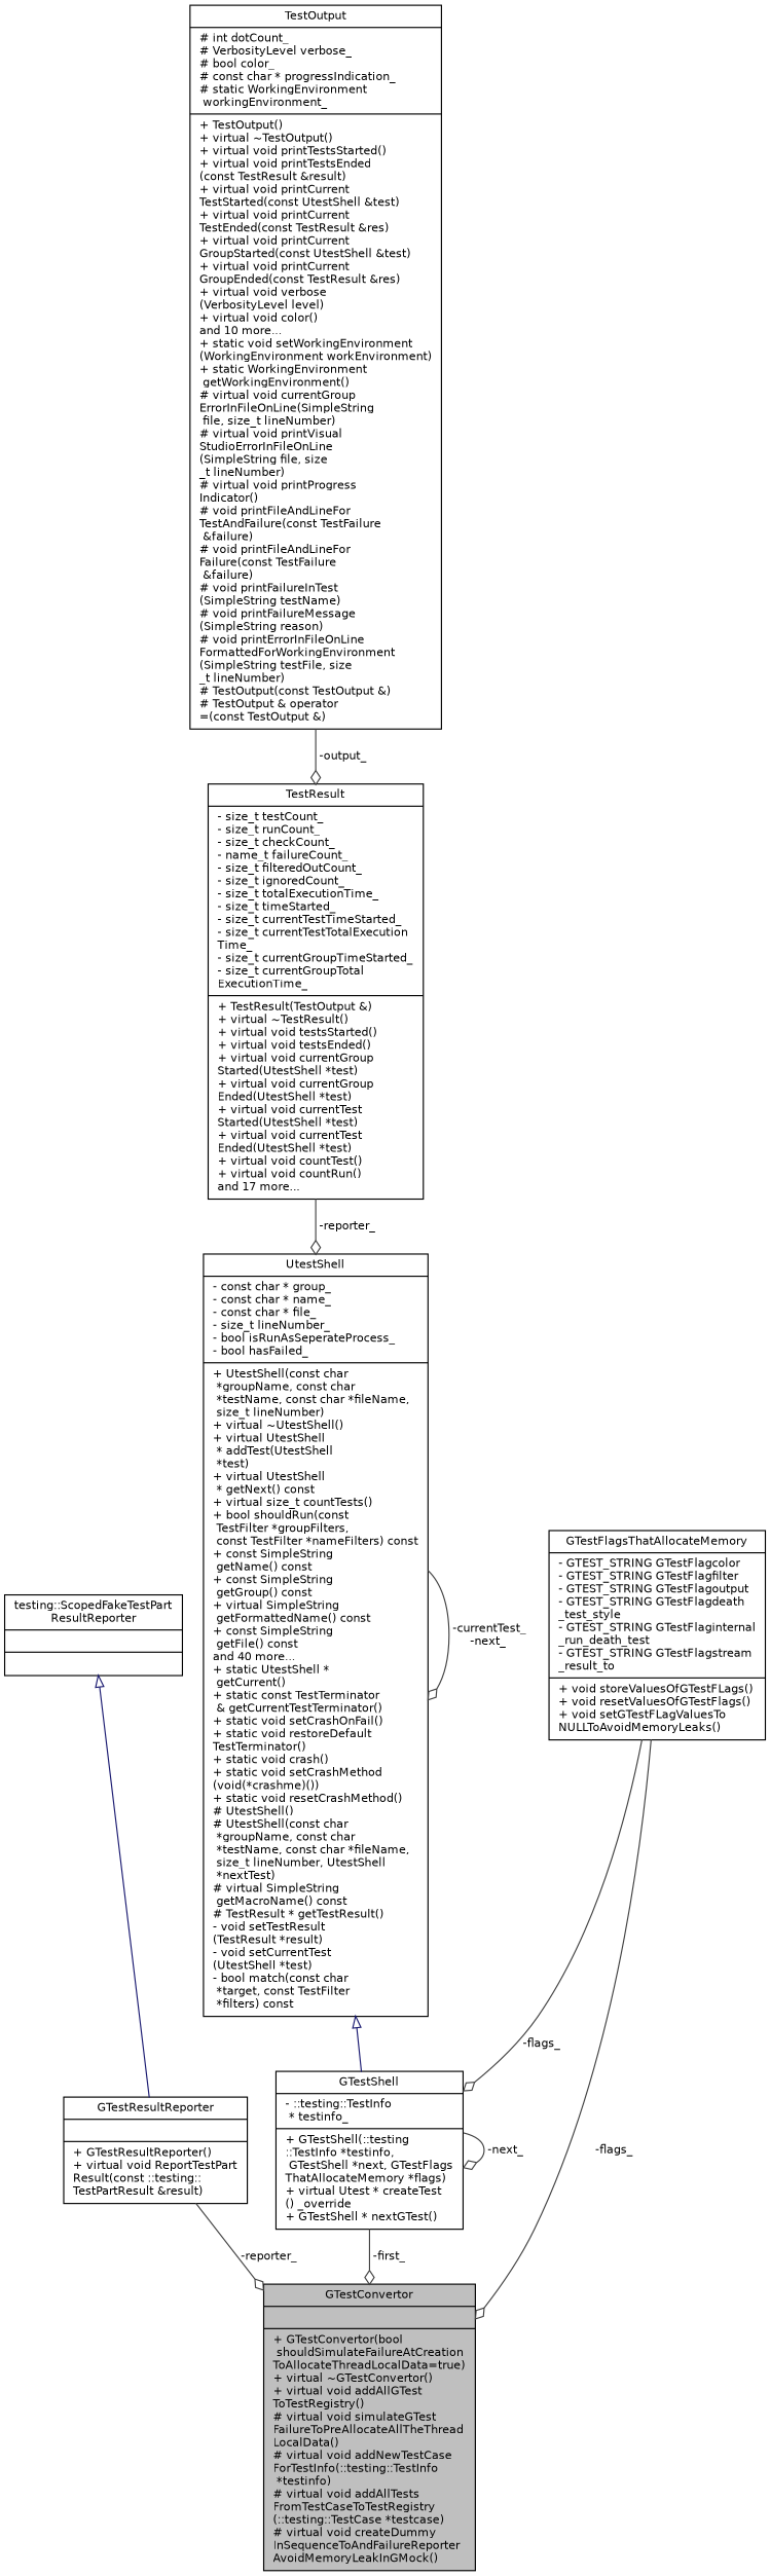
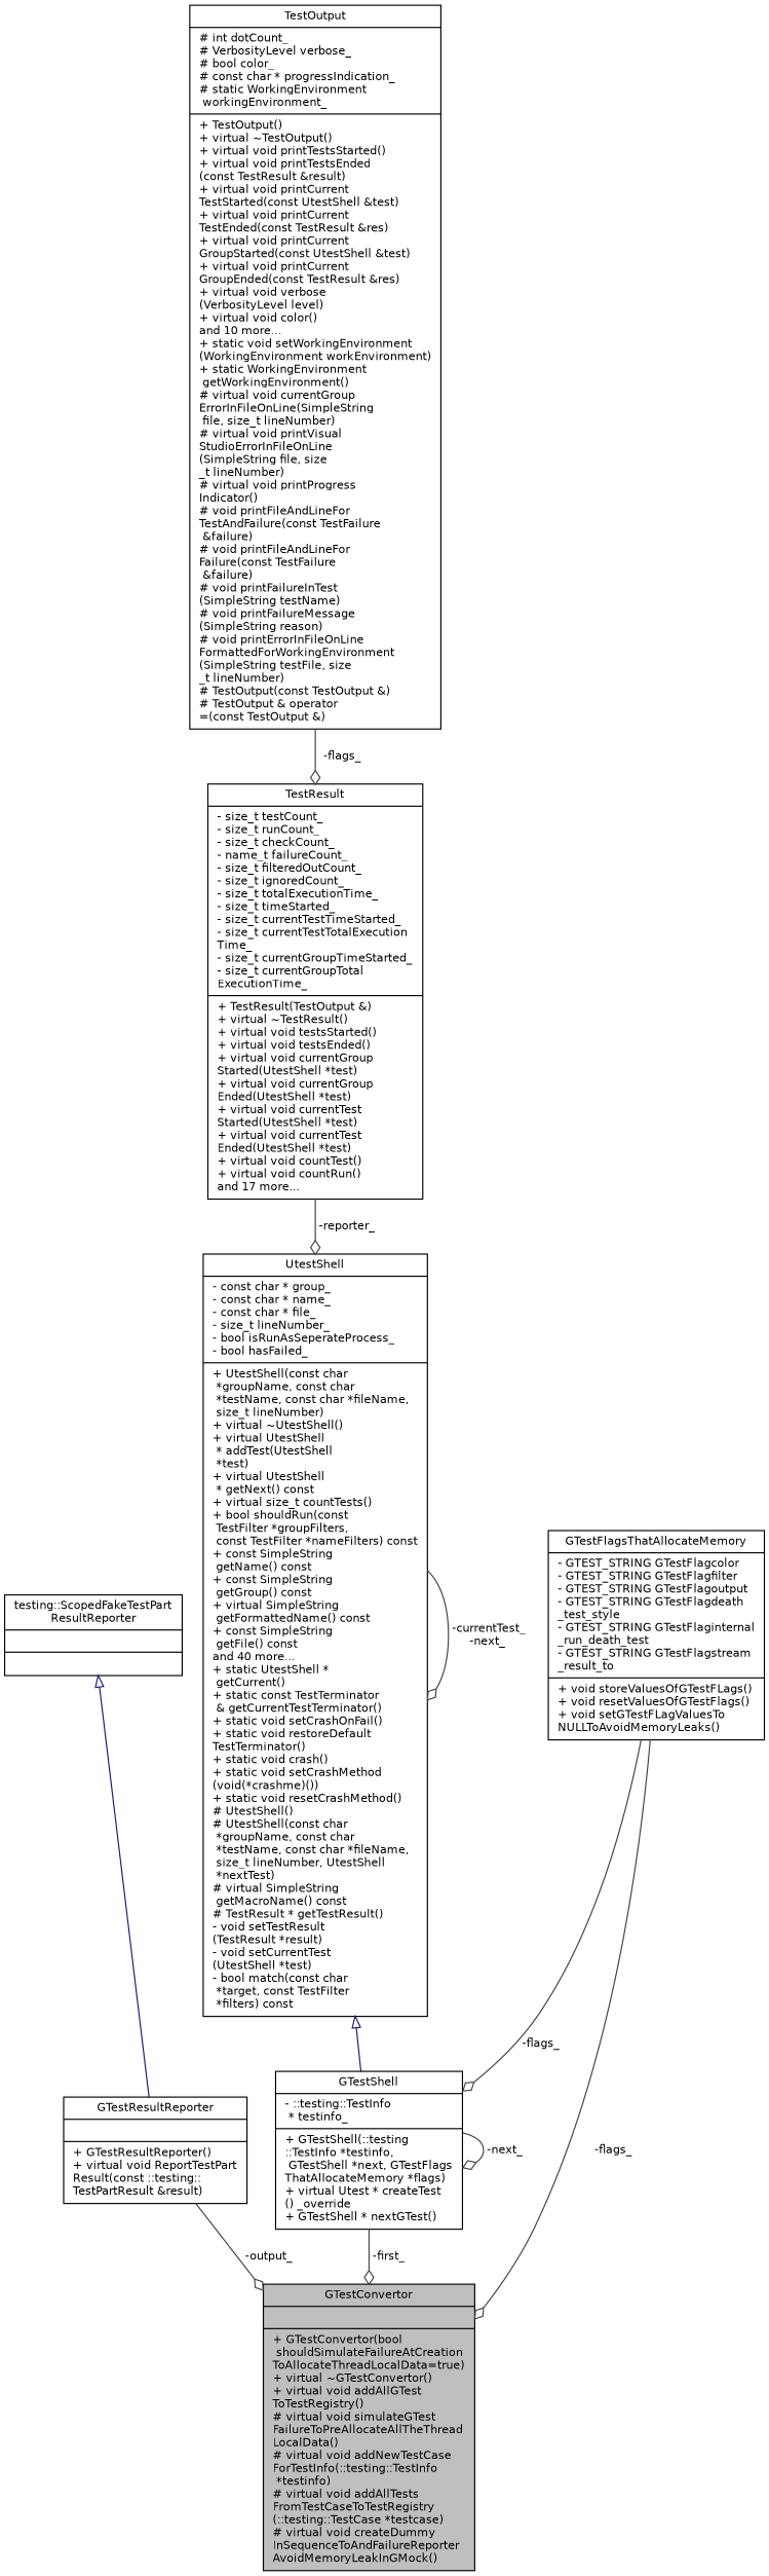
  digraph {
    node [color=black fillcolor=white fontname=Helvetica fontsize=10 shape=record style=filled]
    edge [arrowhead=odiamond color=grey25 fontname=Helvetica fontsize=10 labelfontname=Helvetica labelfontsize=10 style=solid]
    n1 [fillcolor=grey75 fontcolor=black height=0.2 label="{GTestConvertor\n||+  GTestConvertor(bool\l shouldSimulateFailureAtCreation\lToAllocateThreadLocalData=true)\l+ virtual ~GTestConvertor()\l+ virtual void addAllGTest\lToTestRegistry()\l# virtual void simulateGTest\lFailureToPreAllocateAllTheThread\lLocalData()\l# virtual void addNewTestCase\lForTestInfo(::testing::TestInfo\l *testinfo)\l# virtual void addAllTests\lFromTestCaseToTestRegistry\l(::testing::TestCase *testcase)\l# virtual void createDummy\lInSequenceToAndFailureReporter\lAvoidMemoryLeakInGMock()\l}" width=0.4]
    n2 [height=0.2 label="{GTestResultReporter\n||+  GTestResultReporter()\l+ virtual void ReportTestPart\lResult(const ::testing::\lTestPartResult &result)\l}" width=0.4]
    n3 [height=0.2 label="{testing::ScopedFakeTestPart\lResultReporter\n||}" width=0.4]
    n4 [height=0.2 label="{GTestShell\n|- ::testing::TestInfo\l * testinfo_\l|+  GTestShell(::testing\l::TestInfo *testinfo,\l GTestShell *next, GTestFlags\lThatAllocateMemory *flags)\l+ virtual Utest * createTest\l() _override\l+ GTestShell * nextGTest()\l}" width=0.4]
    n5 [height=0.2 label="{UtestShell\n|- const char * group_\l- const char * name_\l- const char * file_\l- size_t lineNumber_\l- bool isRunAsSeperateProcess_\l- bool hasFailed_\l|+  UtestShell(const char\l *groupName, const char\l *testName, const char *fileName,\l size_t lineNumber)\l+ virtual ~UtestShell()\l+ virtual UtestShell\l * addTest(UtestShell\l *test)\l+ virtual UtestShell\l * getNext() const\l+ virtual size_t countTests()\l+ bool shouldRun(const\l TestFilter *groupFilters,\l const TestFilter *nameFilters) const\l+ const SimpleString\l getName() const\l+ const SimpleString\l getGroup() const\l+ virtual SimpleString\l getFormattedName() const\l+ const SimpleString\l getFile() const\land 40 more...\l+ static UtestShell *\l getCurrent()\l+ static const TestTerminator\l & getCurrentTestTerminator()\l+ static void setCrashOnFail()\l+ static void restoreDefault\lTestTerminator()\l+ static void crash()\l+ static void setCrashMethod\l(void(*crashme)())\l+ static void resetCrashMethod()\l#  UtestShell()\l#  UtestShell(const char\l *groupName, const char\l *testName, const char *fileName,\l size_t lineNumber, UtestShell\l *nextTest)\l# virtual SimpleString\l getMacroName() const\l# TestResult * getTestResult()\l- void setTestResult\l(TestResult *result)\l- void setCurrentTest\l(UtestShell *test)\l- bool match(const char\l *target, const TestFilter\l *filters) const\l}" width=0.4]
    n6 [height=0.2 label="{TestResult\n|- size_t testCount_\l- size_t runCount_\l- size_t checkCount_\l- name_t failureCount_\l- size_t filteredOutCount_\l- size_t ignoredCount_\l- size_t totalExecutionTime_\l- size_t timeStarted_\l- size_t currentTestTimeStarted_\l- size_t currentTestTotalExecution\lTime_\l- size_t currentGroupTimeStarted_\l- size_t currentGroupTotal\lExecutionTime_\l|+  TestResult(TestOutput &)\l+ virtual ~TestResult()\l+ virtual void testsStarted()\l+ virtual void testsEnded()\l+ virtual void currentGroup\lStarted(UtestShell *test)\l+ virtual void currentGroup\lEnded(UtestShell *test)\l+ virtual void currentTest\lStarted(UtestShell *test)\l+ virtual void currentTest\lEnded(UtestShell *test)\l+ virtual void countTest()\l+ virtual void countRun()\land 17 more...\l}" width=0.4]
    n7 [height=0.2 label="{TestOutput\n|# int dotCount_\l# VerbosityLevel verbose_\l# bool color_\l# const char * progressIndication_\l# static WorkingEnvironment\l workingEnvironment_\l|+  TestOutput()\l+ virtual ~TestOutput()\l+ virtual void printTestsStarted()\l+ virtual void printTestsEnded\l(const TestResult &result)\l+ virtual void printCurrent\lTestStarted(const UtestShell &test)\l+ virtual void printCurrent\lTestEnded(const TestResult &res)\l+ virtual void printCurrent\lGroupStarted(const UtestShell &test)\l+ virtual void printCurrent\lGroupEnded(const TestResult &res)\l+ virtual void verbose\l(VerbosityLevel level)\l+ virtual void color()\land 10 more...\l+ static void setWorkingEnvironment\l(WorkingEnvironment workEnvironment)\l+ static WorkingEnvironment\l getWorkingEnvironment()\l# virtual void currentGroup\lErrorInFileOnLine(SimpleString\l file, size_t lineNumber)\l# virtual void printVisual\lStudioErrorInFileOnLine\l(SimpleString file, size\l_t lineNumber)\l# virtual void printProgress\lIndicator()\l# void printFileAndLineFor\lTestAndFailure(const TestFailure\l &failure)\l# void printFileAndLineFor\lFailure(const TestFailure\l &failure)\l# void printFailureInTest\l(SimpleString testName)\l# void printFailureMessage\l(SimpleString reason)\l# void printErrorInFileOnLine\lFormattedForWorkingEnvironment\l(SimpleString testFile, size\l_t lineNumber)\l#  TestOutput(const TestOutput &)\l# TestOutput & operator\l=(const TestOutput &)\l}" width=0.4]
    n8 [height=0.2 label="{GTestFlagsThatAllocateMemory\n|- GTEST_STRING GTestFlagcolor\l- GTEST_STRING GTestFlagfilter\l- GTEST_STRING GTestFlagoutput\l- GTEST_STRING GTestFlagdeath\l_test_style\l- GTEST_STRING GTestFlaginternal\l_run_death_test\l- GTEST_STRING GTestFlagstream\l_result_to\l|+ void storeValuesOfGTestFLags()\l+ void resetValuesOfGTestFlags()\l+ void setGTestFLagValuesTo\lNULLToAvoidMemoryLeaks()\l}" width=0.4]
-   n2 -> n1 [label=" -reporter_"]
+   n2 -> n1 [label=" -output_"]
    n3 -> n2 [arrowtail=onormal color=midnightblue dir=back arrowhead=""]
    n4 -> n1 [label=" -first_"]
    n4 -> n4 [label=" -next_"]
    n5 -> n4 [arrowtail=onormal color=midnightblue dir=back arrowhead=""]
    n5 -> n5 [label=" -currentTest_\n-next_"]
    n6 -> n5 [label=" -reporter_"]
-   n7 -> n6 [label=" -output_"]
+   n7 -> n6 [label=" -flags_"]
    n8 -> n1 [label=" -flags_"]
    n8 -> n4 [label=" -flags_"]
  }
